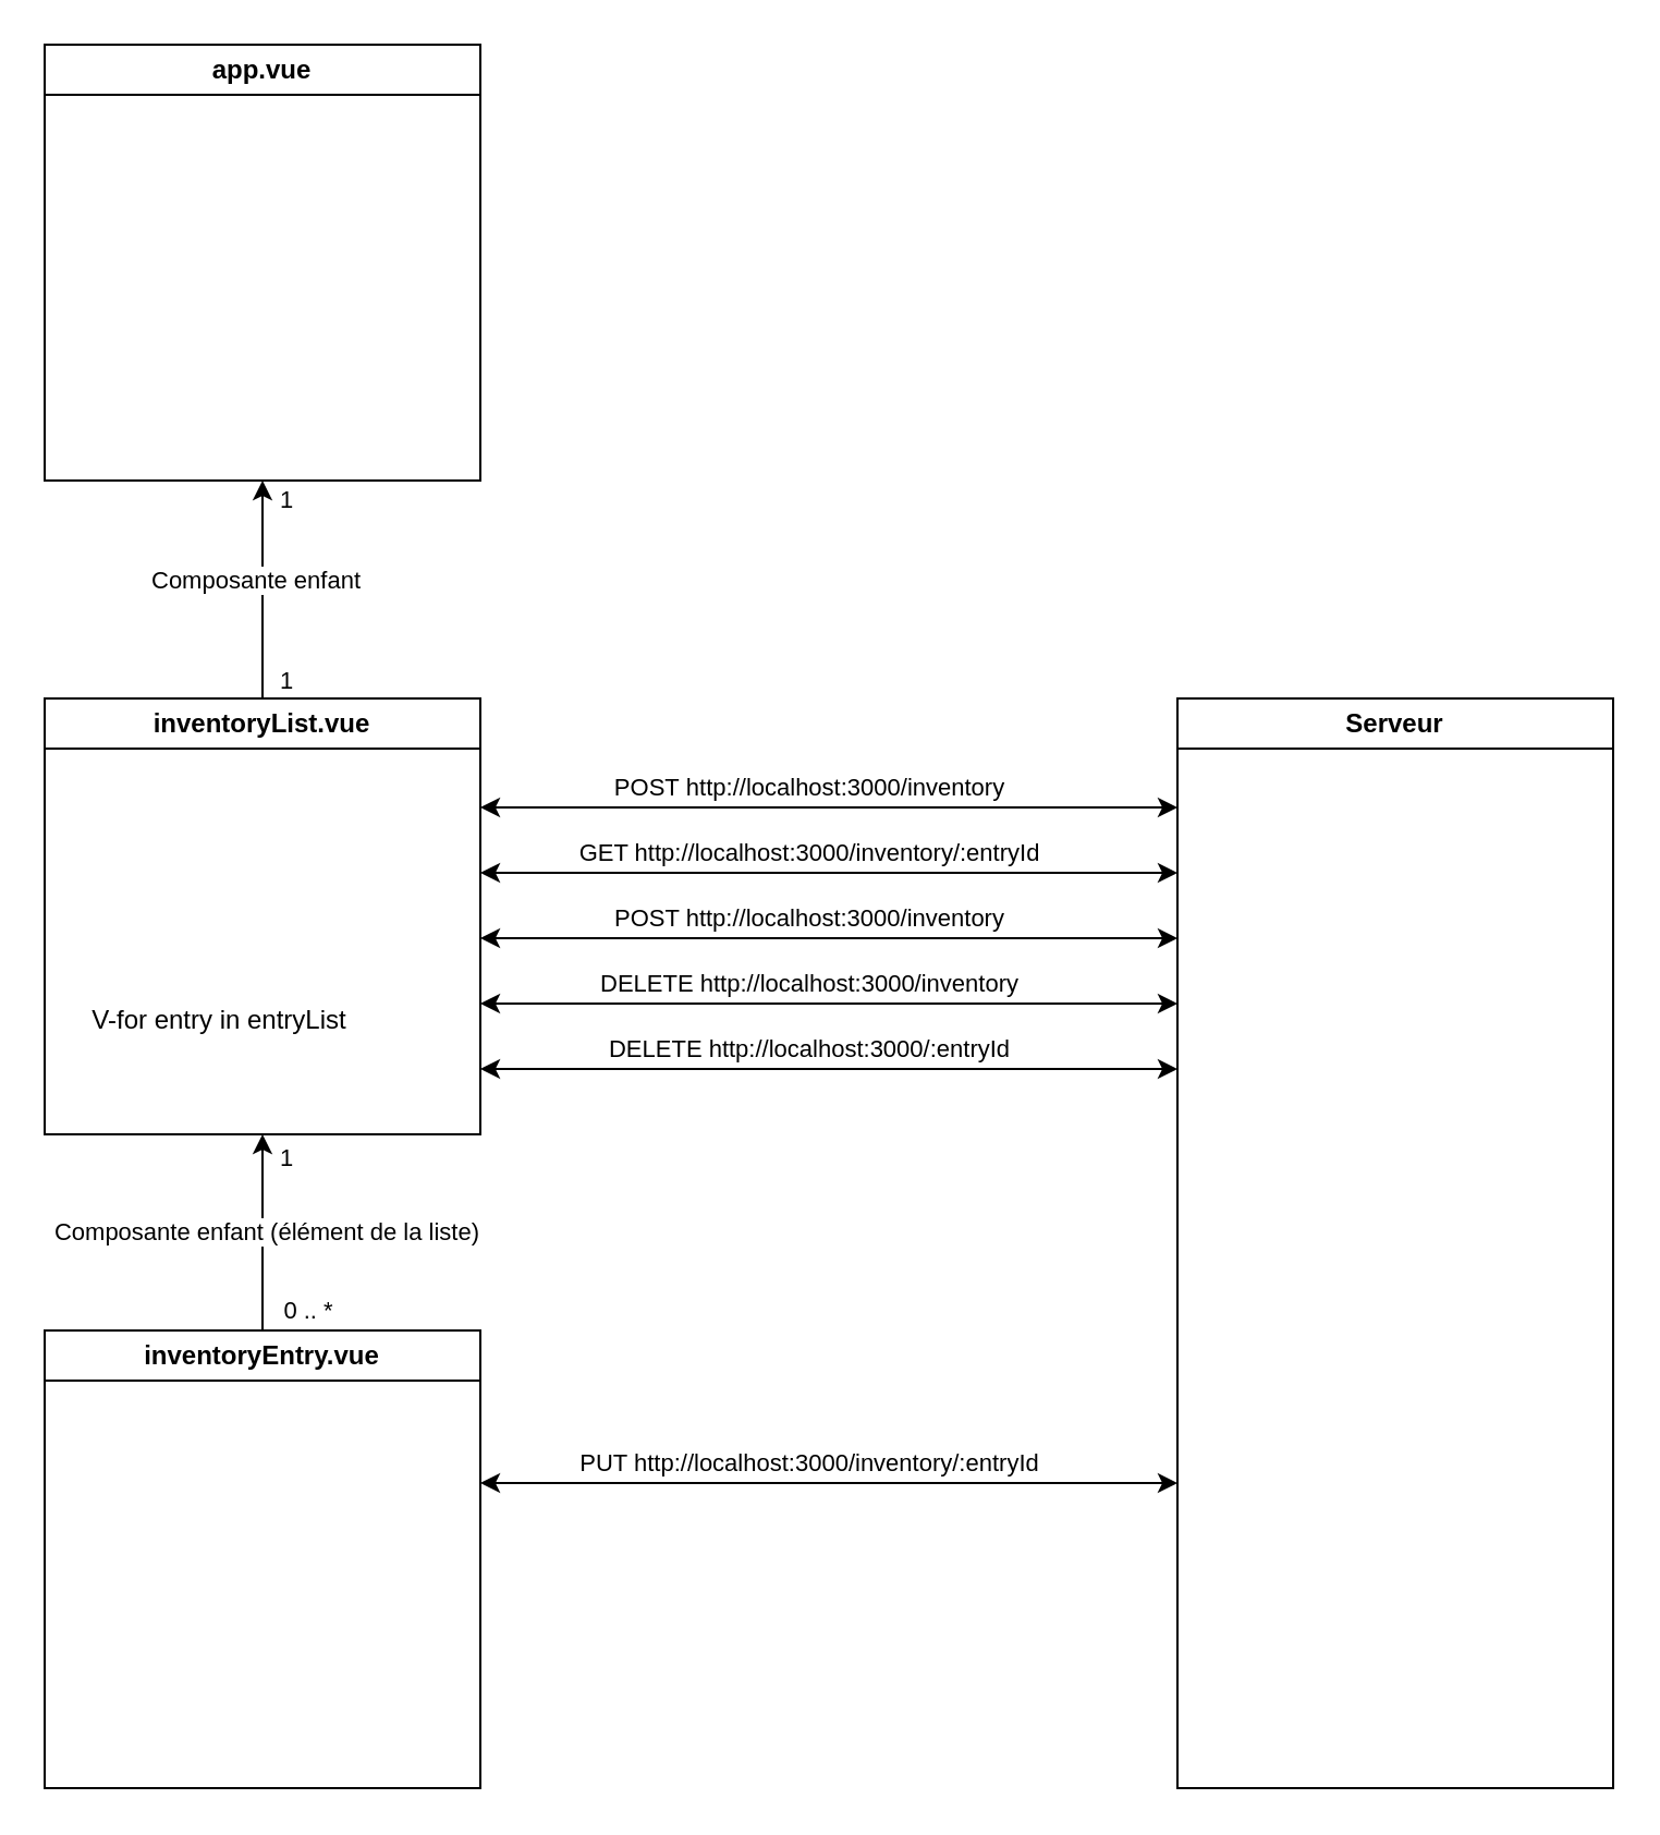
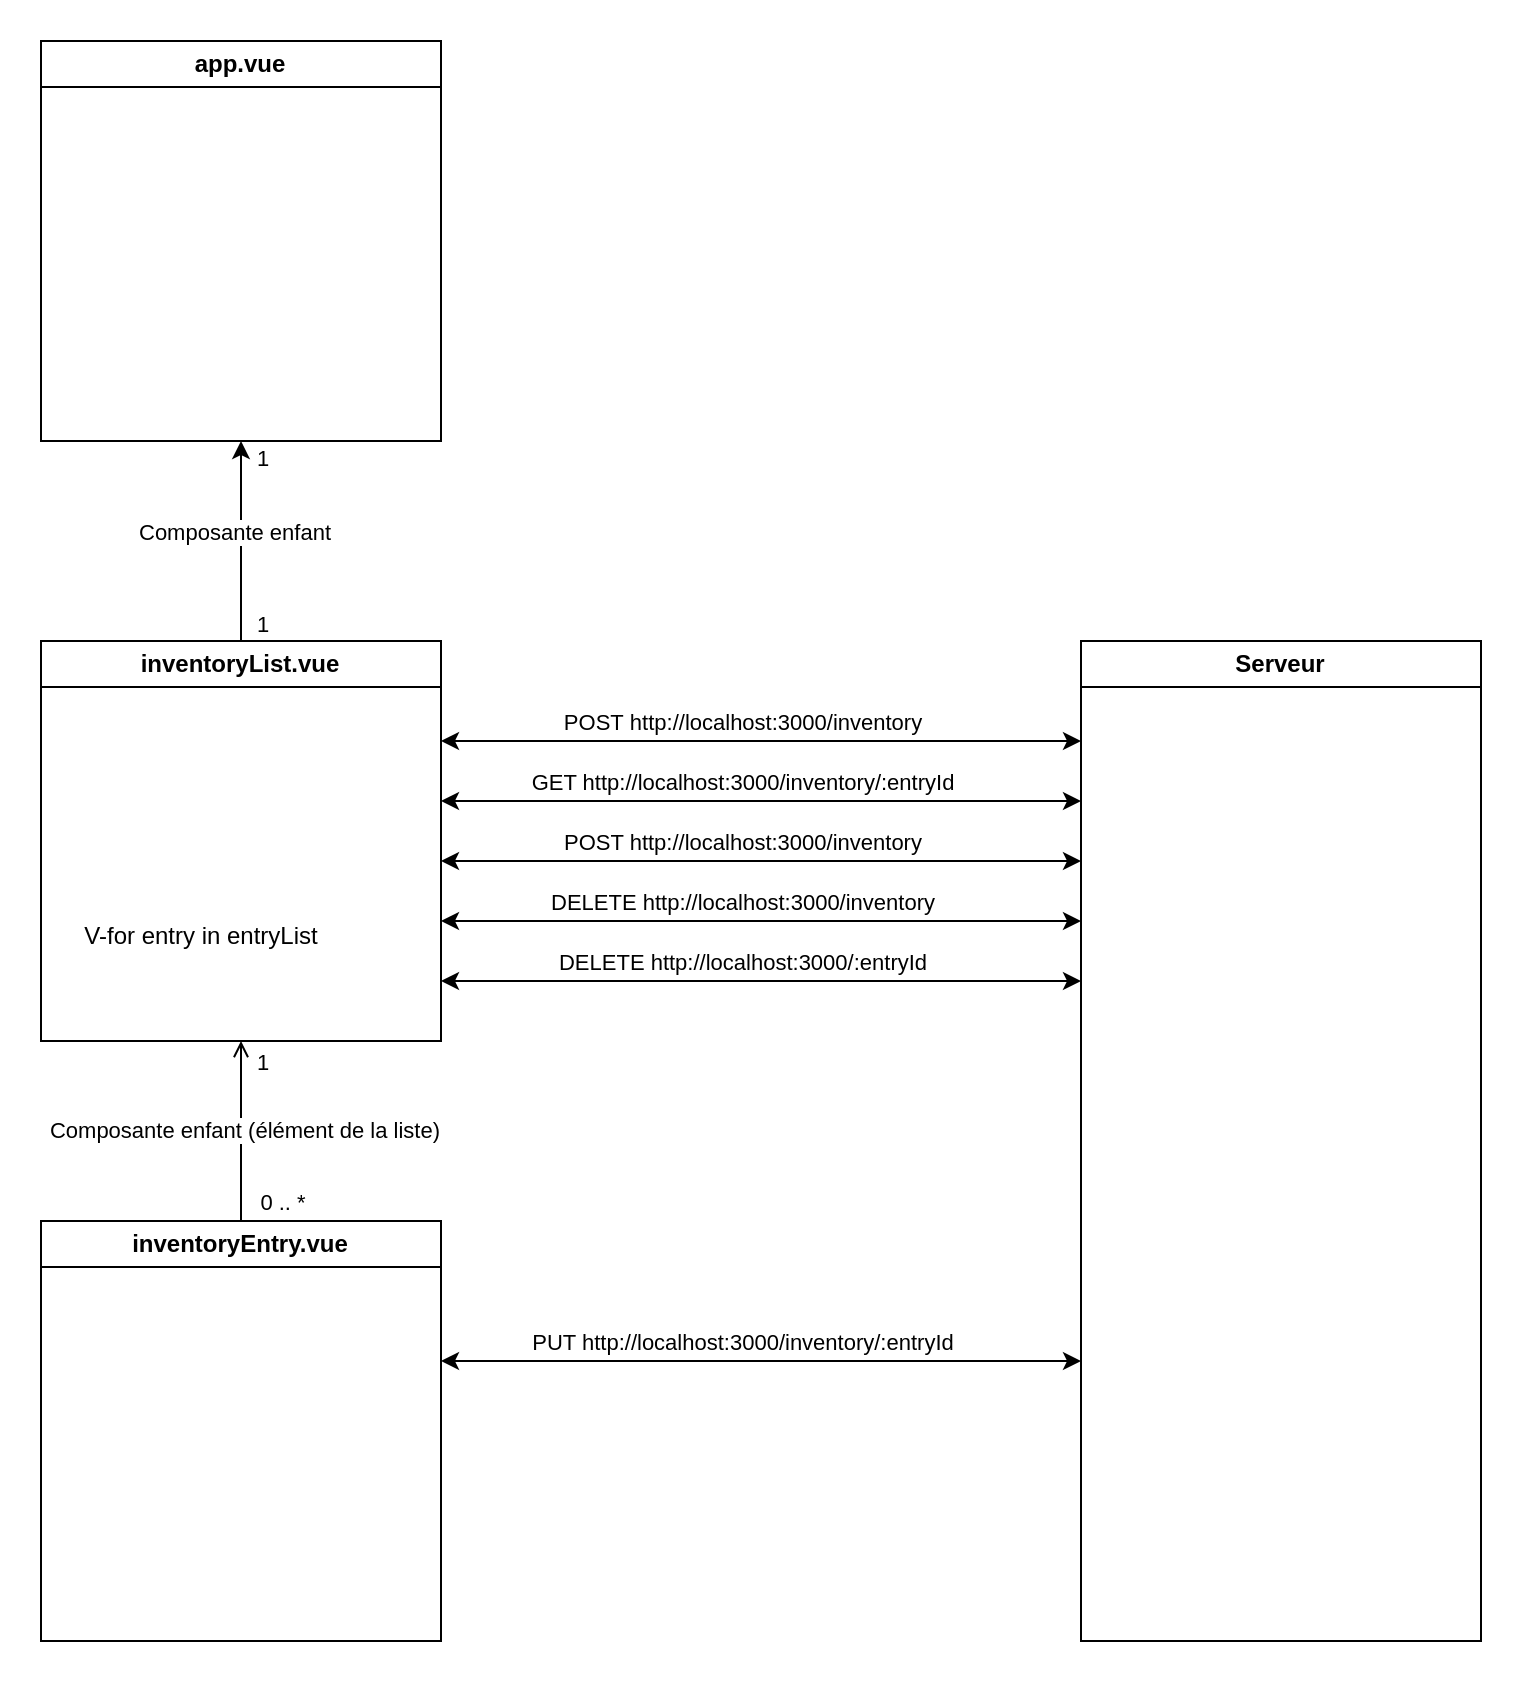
  <mxCell id="0" />
  <mxCell id="1" parent="0" />
  <mxCell id="2" style="edgeStyle=orthogonalEdgeStyle;rounded=0;orthogonalLoop=1;jettySize=auto;html=1;entryX=0.5;entryY=1;entryDx=0;entryDy=0;" edge="1" parent="1" source="6" target="26"><mxGeometry relative="1" as="geometry" /></mxCell>
  <mxCell id="3" value="Composante enfant" style="edgeLabel;html=1;align=center;verticalAlign=middle;resizable=0;points=[];" vertex="1" connectable="0" parent="2"><mxGeometry x="0.093" y="4" relative="1" as="geometry"><mxPoint as="offset" /></mxGeometry></mxCell>
  <mxCell id="4" value="1" style="edgeLabel;html=1;align=center;verticalAlign=middle;resizable=0;points=[];" vertex="1" connectable="0" parent="2"><mxGeometry x="0.711" y="-1" relative="1" as="geometry"><mxPoint x="9" y="-6" as="offset" /></mxGeometry></mxCell>
  <mxCell id="5" value="1" style="edgeLabel;html=1;align=center;verticalAlign=middle;resizable=0;points=[];" vertex="1" connectable="0" parent="2"><mxGeometry x="-0.689" y="1" relative="1" as="geometry"><mxPoint x="11" y="7" as="offset" /></mxGeometry></mxCell>
  <mxCell id="6" value="inventoryList.vue" style="swimlane;whiteSpace=wrap;html=1;" vertex="1" parent="1"><mxGeometry x="20" y="320" width="200" height="200" as="geometry" /></mxCell>
  <mxCell id="7" value="V-for entry in entryList" style="text;html=1;align=center;verticalAlign=middle;resizable=0;points=[];autosize=1;strokeColor=none;fillColor=none;" vertex="1" parent="6"><mxGeometry x="10" y="133" width="140" height="30" as="geometry" /></mxCell>
- <mxCell id="8" style="edgeStyle=orthogonalEdgeStyle;rounded=0;orthogonalLoop=1;jettySize=auto;html=1;entryX=0.5;entryY=1;entryDx=0;entryDy=0;" edge="1" parent="1" source="12" target="6"><mxGeometry relative="1" as="geometry" /></mxCell>
+ <mxCell id="8" style="edgeStyle=orthogonalEdgeStyle;rounded=0;orthogonalLoop=1;jettySize=auto;html=1;entryX=0.5;entryY=1;entryDx=0;entryDy=0;endArrow=open;" edge="1" parent="1" source="12" target="6"><mxGeometry relative="1" as="geometry" /></mxCell>
  <mxCell id="9" value="Composante enfant (élément de la liste)" style="edgeLabel;html=1;align=center;verticalAlign=middle;resizable=0;points=[];" vertex="1" connectable="0" parent="8"><mxGeometry x="0.013" y="-1" relative="1" as="geometry"><mxPoint as="offset" /></mxGeometry></mxCell>
  <mxCell id="10" value="0 .. *" style="edgeLabel;html=1;align=center;verticalAlign=middle;resizable=0;points=[];" vertex="1" connectable="0" parent="8"><mxGeometry x="-0.675" y="-3" relative="1" as="geometry"><mxPoint x="17" y="5" as="offset" /></mxGeometry></mxCell>
  <mxCell id="11" value="1" style="edgeLabel;html=1;align=center;verticalAlign=middle;resizable=0;points=[];" vertex="1" connectable="0" parent="8"><mxGeometry x="0.636" relative="1" as="geometry"><mxPoint x="10" y="-6" as="offset" /></mxGeometry></mxCell>
  <mxCell id="12" value="inventoryEntry.vue" style="swimlane;whiteSpace=wrap;html=1;" vertex="1" parent="1"><mxGeometry x="20" y="610" width="200" height="210" as="geometry" /></mxCell>
  <mxCell id="13" value="Serveur" style="swimlane;whiteSpace=wrap;html=1;" vertex="1" parent="1"><mxGeometry x="540" y="320" width="200" height="500" as="geometry" /></mxCell>
  <mxCell id="14" value="" style="endArrow=classic;startArrow=classic;html=1;rounded=0;exitX=1;exitY=0.25;exitDx=0;exitDy=0;" edge="1" parent="1" source="6"><mxGeometry width="50" height="50" relative="1" as="geometry"><mxPoint x="394" y="370" as="sourcePoint" /><mxPoint x="540" y="370" as="targetPoint" /></mxGeometry></mxCell>
  <mxCell id="15" value="POST&amp;nbsp;http://localhost:3000/inventory" style="edgeLabel;html=1;align=center;verticalAlign=middle;resizable=0;points=[];" vertex="1" connectable="0" parent="14"><mxGeometry x="-0.279" y="2" relative="1" as="geometry"><mxPoint x="35" y="-8" as="offset" /></mxGeometry></mxCell>
  <mxCell id="16" value="" style="endArrow=classic;startArrow=classic;html=1;rounded=0;exitX=1;exitY=0.25;exitDx=0;exitDy=0;" edge="1" parent="1"><mxGeometry width="50" height="50" relative="1" as="geometry"><mxPoint x="220" y="400" as="sourcePoint" /><mxPoint x="540" y="400" as="targetPoint" /></mxGeometry></mxCell>
  <mxCell id="17" value="GET http://localhost:3000/inventory/:entryId" style="edgeLabel;html=1;align=center;verticalAlign=middle;resizable=0;points=[];" vertex="1" connectable="0" parent="16"><mxGeometry x="-0.279" y="2" relative="1" as="geometry"><mxPoint x="35" y="-8" as="offset" /></mxGeometry></mxCell>
  <mxCell id="18" value="" style="endArrow=classic;startArrow=classic;html=1;rounded=0;exitX=1;exitY=0.25;exitDx=0;exitDy=0;" edge="1" parent="1"><mxGeometry width="50" height="50" relative="1" as="geometry"><mxPoint x="220" y="430" as="sourcePoint" /><mxPoint x="540" y="430" as="targetPoint" /></mxGeometry></mxCell>
  <mxCell id="19" value="POST http://localhost:3000/inventory" style="edgeLabel;html=1;align=center;verticalAlign=middle;resizable=0;points=[];" vertex="1" connectable="0" parent="18"><mxGeometry x="-0.279" y="2" relative="1" as="geometry"><mxPoint x="35" y="-8" as="offset" /></mxGeometry></mxCell>
  <mxCell id="20" value="" style="endArrow=classic;startArrow=classic;html=1;rounded=0;exitX=1;exitY=0.25;exitDx=0;exitDy=0;" edge="1" parent="1"><mxGeometry width="50" height="50" relative="1" as="geometry"><mxPoint x="220" y="460" as="sourcePoint" /><mxPoint x="540" y="460" as="targetPoint" /></mxGeometry></mxCell>
  <mxCell id="21" value="DELETE http://localhost:3000/inventory" style="edgeLabel;html=1;align=center;verticalAlign=middle;resizable=0;points=[];" vertex="1" connectable="0" parent="20"><mxGeometry x="-0.279" y="2" relative="1" as="geometry"><mxPoint x="35" y="-8" as="offset" /></mxGeometry></mxCell>
  <mxCell id="22" value="" style="endArrow=classic;startArrow=classic;html=1;rounded=0;exitX=1;exitY=0.25;exitDx=0;exitDy=0;" edge="1" parent="1"><mxGeometry width="50" height="50" relative="1" as="geometry"><mxPoint x="220" y="680" as="sourcePoint" /><mxPoint x="540" y="680" as="targetPoint" /></mxGeometry></mxCell>
  <mxCell id="23" value="PUT http://localhost:3000/inventory/:entryId" style="edgeLabel;html=1;align=center;verticalAlign=middle;resizable=0;points=[];" vertex="1" connectable="0" parent="22"><mxGeometry x="-0.279" y="2" relative="1" as="geometry"><mxPoint x="35" y="-8" as="offset" /></mxGeometry></mxCell>
  <mxCell id="24" value="" style="endArrow=classic;startArrow=classic;html=1;rounded=0;exitX=1;exitY=0.25;exitDx=0;exitDy=0;" edge="1" parent="1"><mxGeometry width="50" height="50" relative="1" as="geometry"><mxPoint x="220" y="490" as="sourcePoint" /><mxPoint x="540" y="490" as="targetPoint" /></mxGeometry></mxCell>
  <mxCell id="25" value="DELETE http://localhost:3000/:entryId" style="edgeLabel;html=1;align=center;verticalAlign=middle;resizable=0;points=[];" vertex="1" connectable="0" parent="24"><mxGeometry x="-0.279" y="2" relative="1" as="geometry"><mxPoint x="35" y="-8" as="offset" /></mxGeometry></mxCell>
  <mxCell id="26" value="app.vue" style="swimlane;whiteSpace=wrap;html=1;" vertex="1" parent="1"><mxGeometry x="20" y="20" width="200" height="200" as="geometry" /></mxCell>
